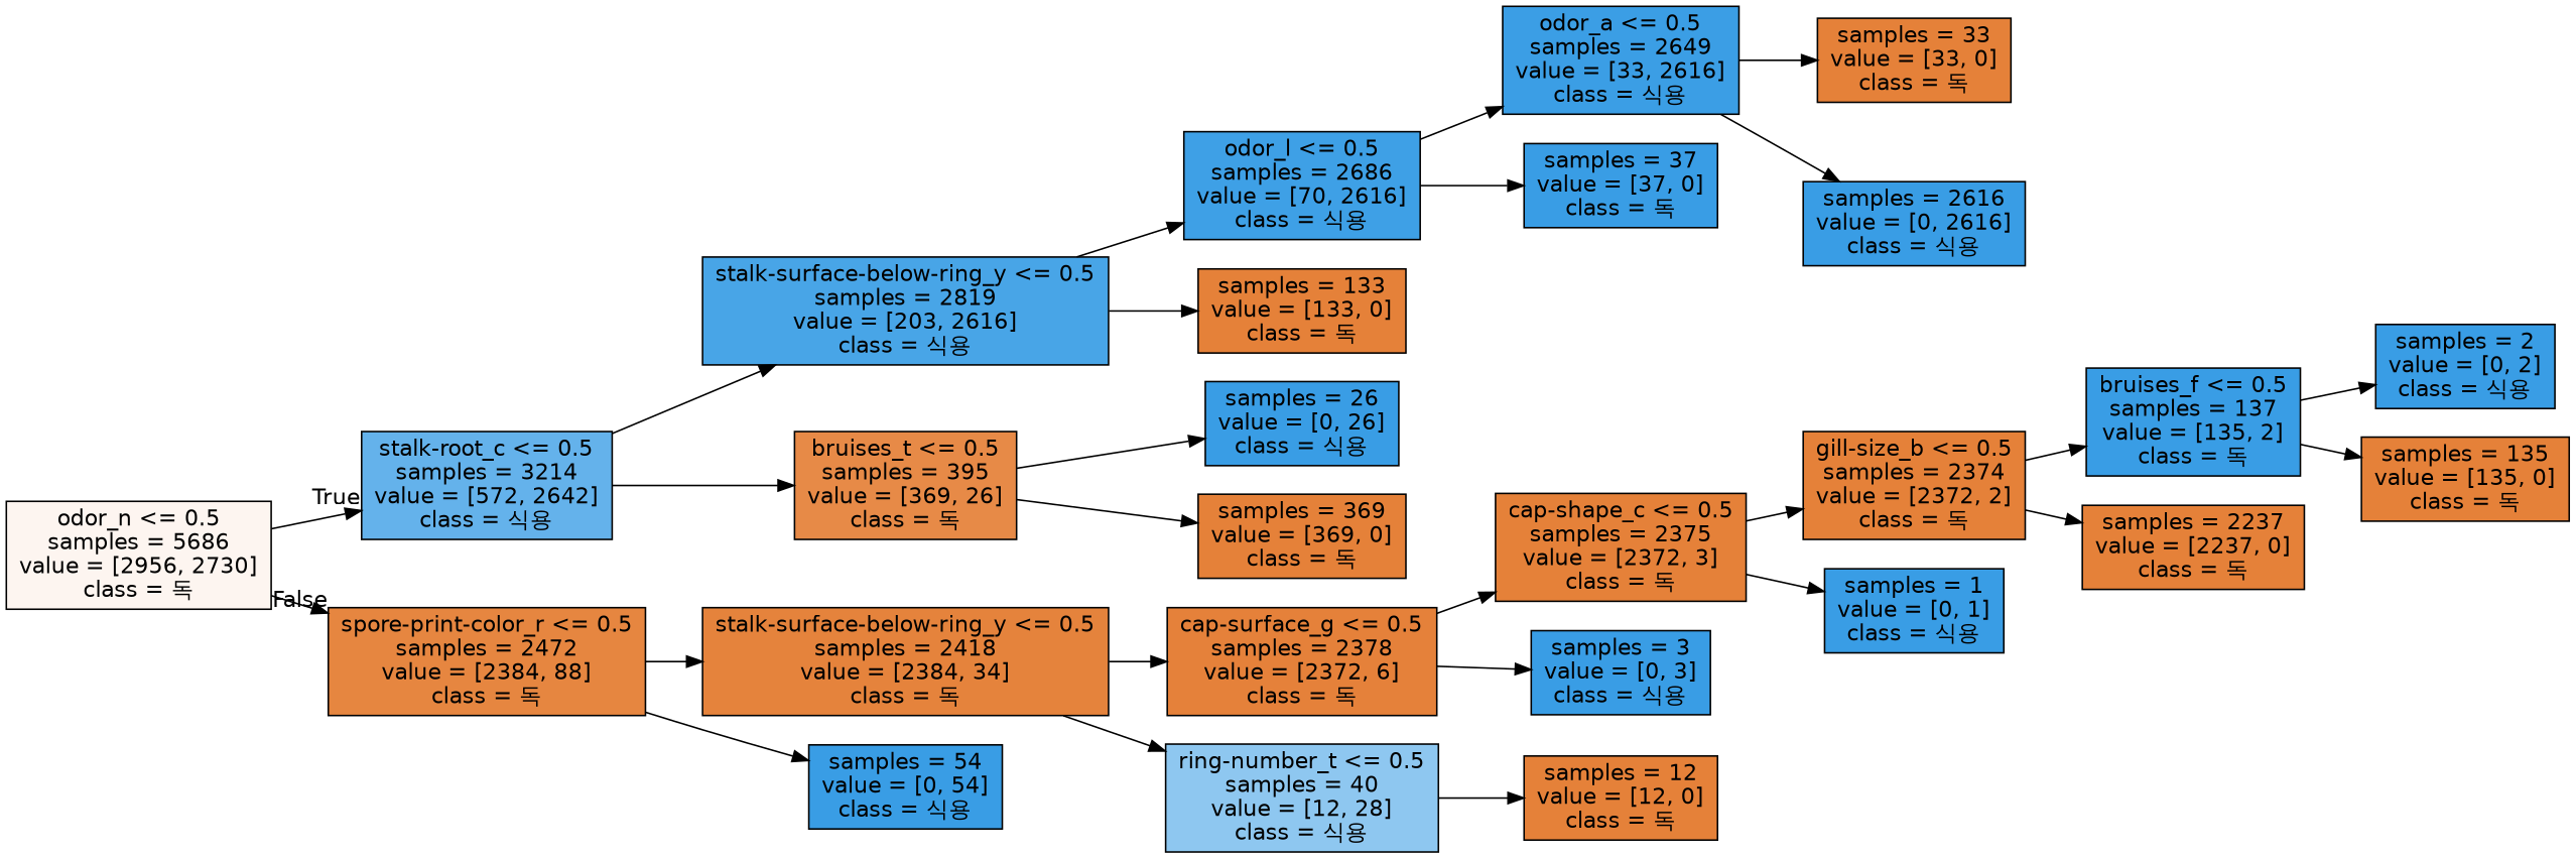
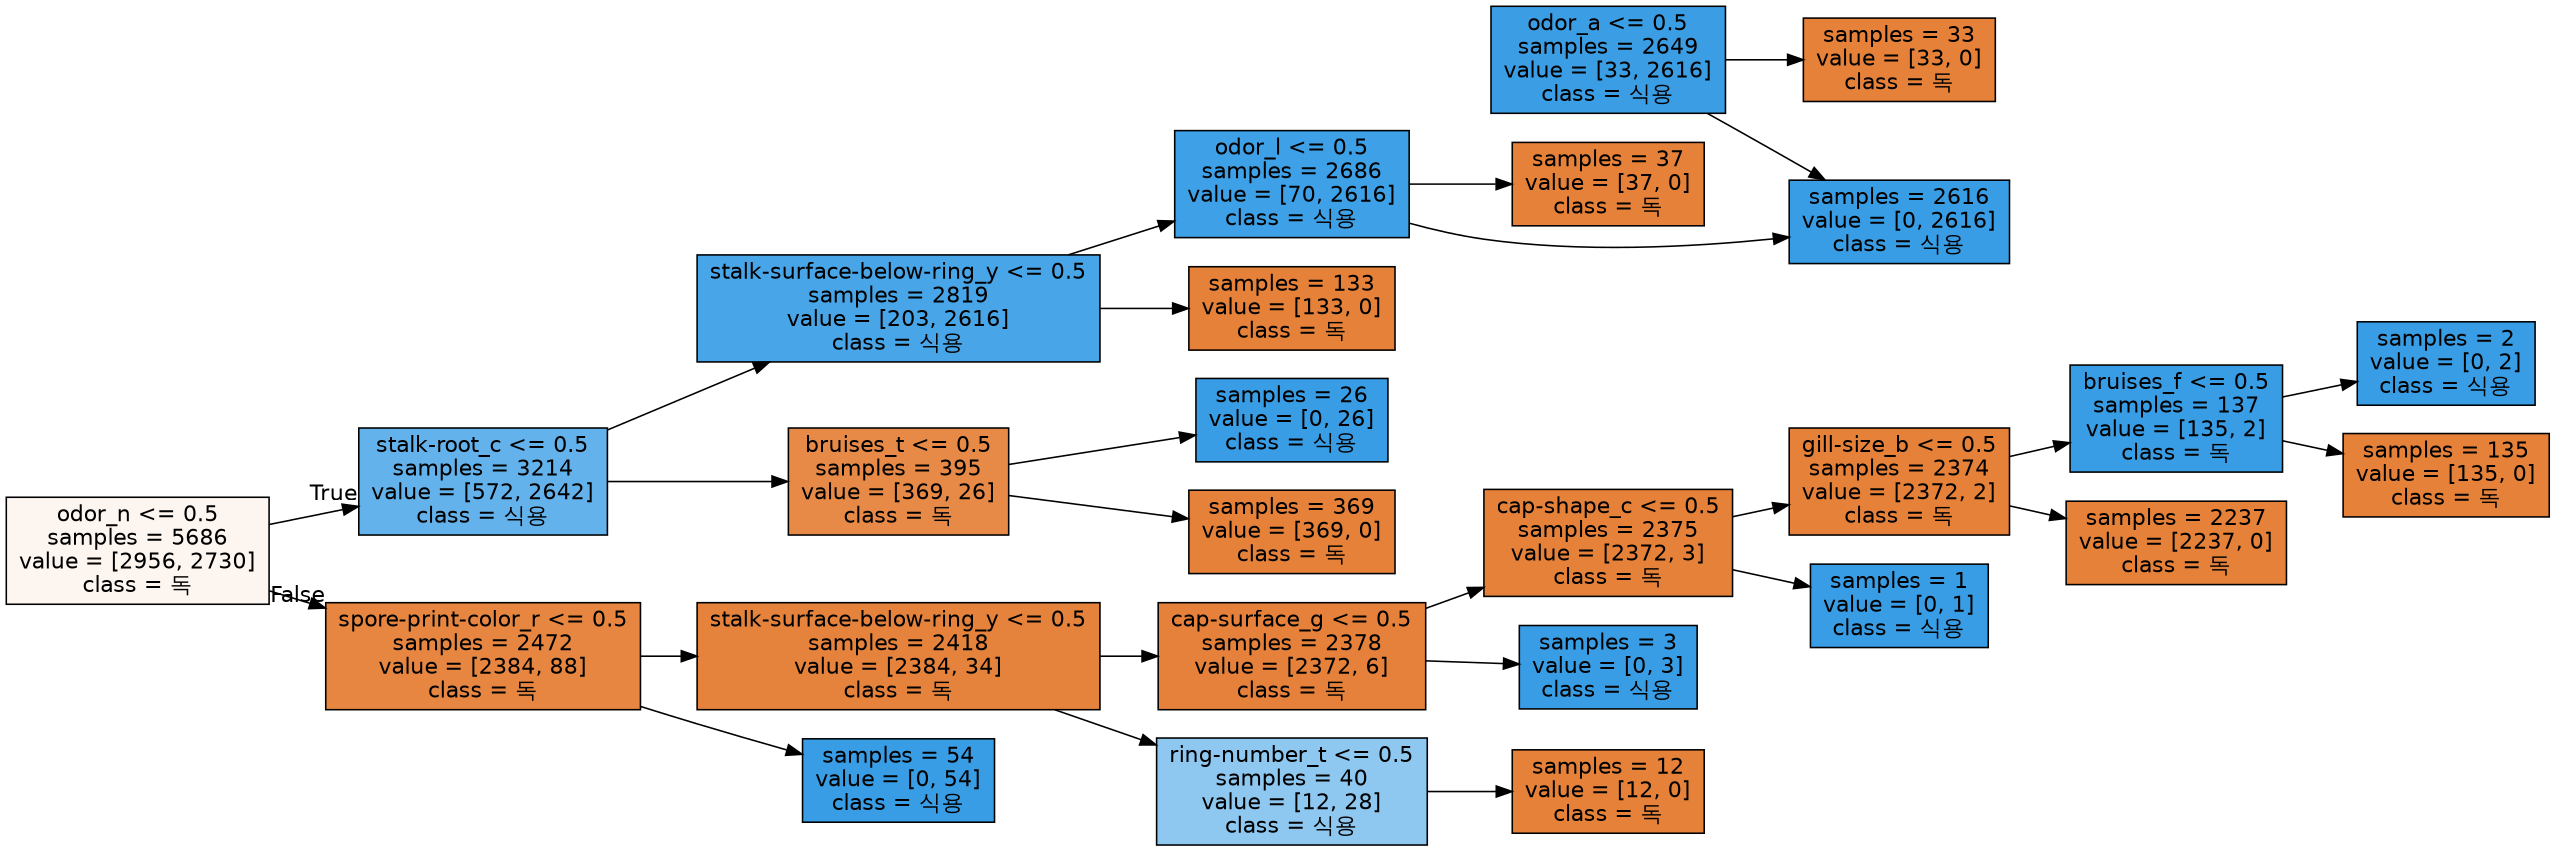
  digraph {
    rankdir=LR
    node [color=black fillcolor="#e58139" fontname=helvetica shape=box style=filled]
    edge [fontname=helvetica]
    n1 [fillcolor="#fdf5f0" label="odor_n <= 0.5\nsamples = 5686\nvalue = [2956, 2730]\nclass = 독"]
    n2 [fillcolor="#64b2eb" label="stalk-root_c <= 0.5\nsamples = 3214\nvalue = [572, 2642]\nclass = 식용"]
    n3 [fillcolor="#e68640" label="spore-print-color_r <= 0.5\nsamples = 2472\nvalue = [2384, 88]\nclass = 독"]
    n4 [fillcolor="#48a5e7" label="stalk-surface-below-ring_y <= 0.5\nsamples = 2819\nvalue = [203, 2616]\nclass = 식용"]
    n5 [fillcolor="#e78a47" label="bruises_t <= 0.5\nsamples = 395\nvalue = [369, 26]\nclass = 독"]
    n6 [fillcolor="#e5833c" label="stalk-surface-below-ring_y <= 0.5\nsamples = 2418\nvalue = [2384, 34]\nclass = 독"]
    n7 [fillcolor="#399de5" label="samples = 54\nvalue = [0, 54]\nclass = 식용"]
    n8 [fillcolor="#3ea0e6" label="odor_l <= 0.5\nsamples = 2686\nvalue = [70, 2616]\nclass = 식용"]
    n9 [label="samples = 133\nvalue = [133, 0]\nclass = 독"]
    n10 [fillcolor="#399de5" label="samples = 26\nvalue = [0, 26]\nclass = 식용"]
    n11 [label="samples = 369\nvalue = [369, 0]\nclass = 독"]
    n12 [fillcolor="#3b9ee5" label="odor_a <= 0.5\nsamples = 2649\nvalue = [33, 2616]\nclass = 식용"]
-   n13 [fillcolor="#399de5" label="samples = 37\nvalue = [37, 0]\nclass = 독"]
+   n13 [label="samples = 37\nvalue = [37, 0]\nclass = 독"]
    n14 [fillcolor="#399de5" label="samples = 2616\nvalue = [0, 2616]\nclass = 식용"]
    n15 [label="samples = 33\nvalue = [33, 0]\nclass = 독"]
    n16 [fillcolor="#e5813a" label="cap-surface_g <= 0.5\nsamples = 2378\nvalue = [2372, 6]\nclass = 독"]
    n17 [fillcolor="#8ec7f0" label="ring-number_t <= 0.5\nsamples = 40\nvalue = [12, 28]\nclass = 식용"]
    n18 [label="cap-shape_c <= 0.5\nsamples = 2375\nvalue = [2372, 3]\nclass = 독"]
    n19 [fillcolor="#399de5" label="samples = 3\nvalue = [0, 3]\nclass = 식용"]
    n20 [label="samples = 12\nvalue = [12, 0]\nclass = 독"]
    n21 [label="gill-size_b <= 0.5\nsamples = 2374\nvalue = [2372, 2]\nclass = 독"]
    n22 [fillcolor="#399de5" label="samples = 1\nvalue = [0, 1]\nclass = 식용"]
    n23 [fillcolor="#399de5" label="bruises_f <= 0.5\nsamples = 137\nvalue = [135, 2]\nclass = 독"]
    n24 [label="samples = 2237\nvalue = [2237, 0]\nclass = 독"]
    n25 [fillcolor="#399de5" label="samples = 2\nvalue = [0, 2]\nclass = 식용"]
    n26 [label="samples = 135\nvalue = [135, 0]\nclass = 독"]
    n1 -> n2 [headlabel=True labelangle=45 labeldistance=2.5]
    n1 -> n3 [headlabel=False labelangle=-45 labeldistance=2.5]
    n2 -> n4
    n2 -> n5
    n3 -> n6
    n3 -> n7
    n4 -> n8
    n4 -> n9
    n5 -> n10
    n5 -> n11
    n6 -> n16
    n6 -> n17
-   n8 -> n12
+   n8 -> n14
    n8 -> n13
    n12 -> n14
    n12 -> n15
    n16 -> n18
    n16 -> n19
    n17 -> n20
    n18 -> n21
    n18 -> n22
    n21 -> n23
    n21 -> n24
    n23 -> n25
    n23 -> n26
  }
